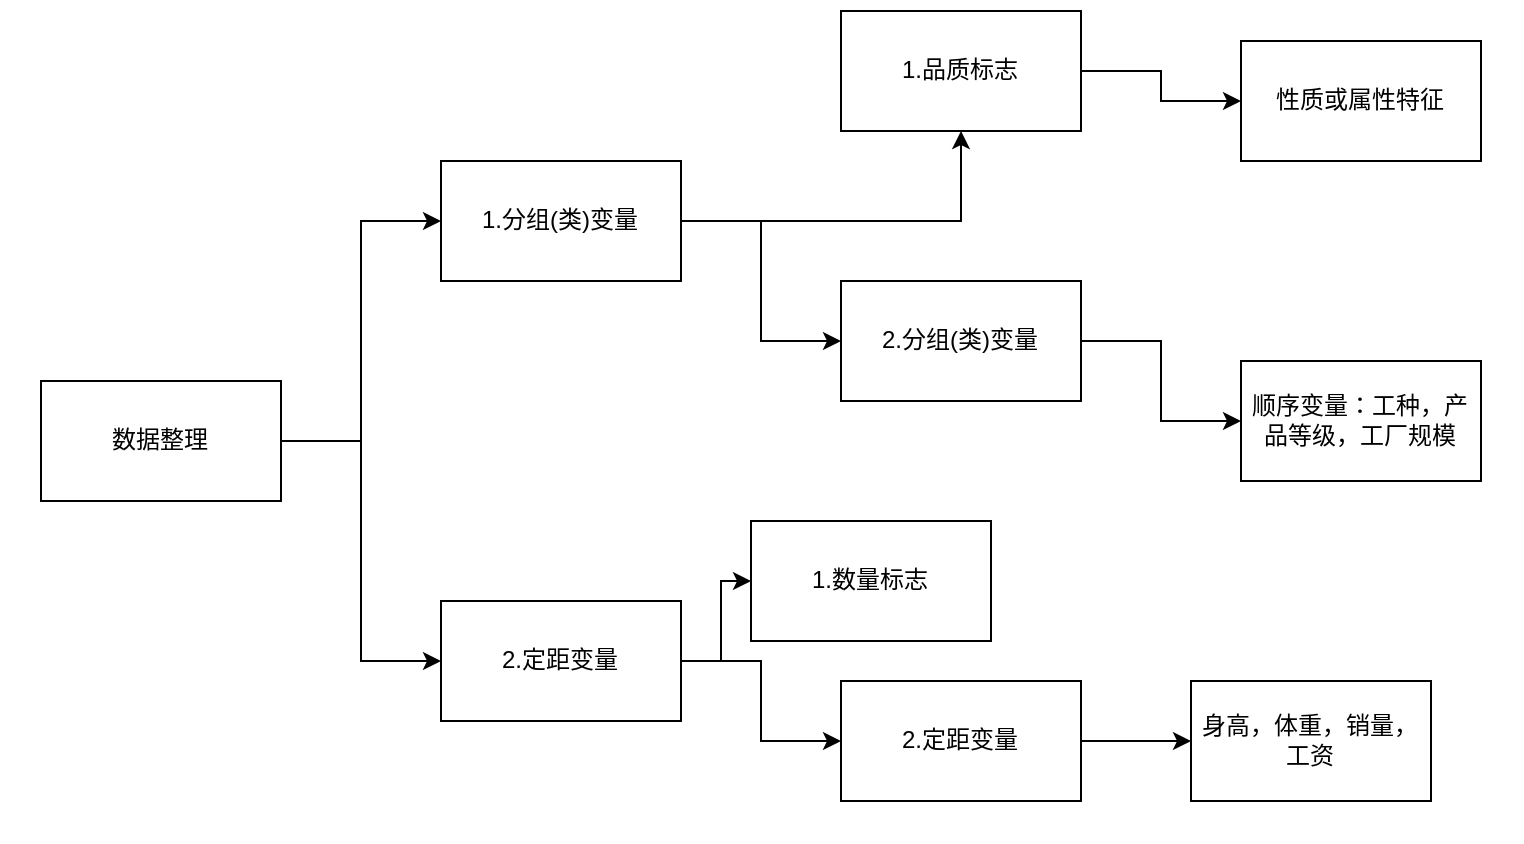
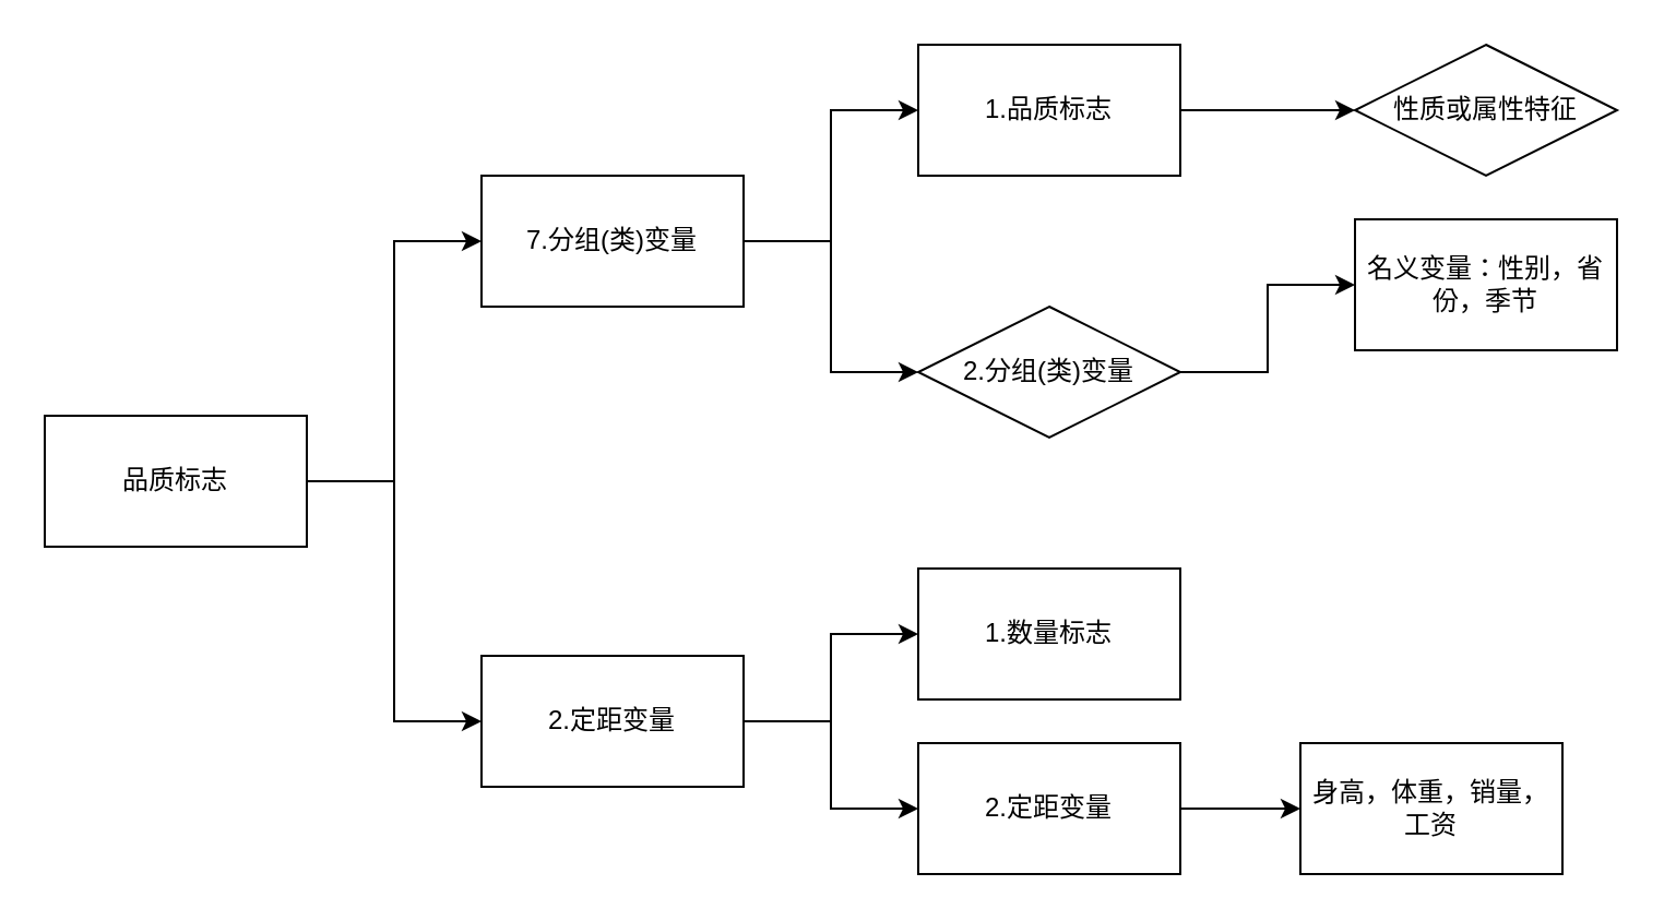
  <mxCell id="0" />
  <mxCell id="1" parent="0" />
  <mxCell id="2" value="" style="edgeStyle=orthogonalEdgeStyle;rounded=0;orthogonalLoop=1;jettySize=auto;html=1;entryX=0;entryY=0.5;entryDx=0;entryDy=0;" edge="1" parent="1" source="4" target="7"><mxGeometry relative="1" as="geometry" /></mxCell>
  <mxCell id="3" style="edgeStyle=orthogonalEdgeStyle;rounded=0;orthogonalLoop=1;jettySize=auto;html=1;entryX=0;entryY=0.5;entryDx=0;entryDy=0;" edge="1" parent="1" source="4" target="10"><mxGeometry relative="1" as="geometry" /></mxCell>
- <mxCell id="4" value="数据整理" style="rounded=0;whiteSpace=wrap;html=1;" vertex="1" parent="1"><mxGeometry x="20" y="190" width="120" height="60" as="geometry" /></mxCell>
+ <mxCell id="4" value="品质标志" style="rounded=0;whiteSpace=wrap;html=1;" vertex="1" parent="1"><mxGeometry x="20" y="190" width="120" height="60" as="geometry" /></mxCell>
  <mxCell id="5" value="" style="edgeStyle=orthogonalEdgeStyle;rounded=0;orthogonalLoop=1;jettySize=auto;html=1;" edge="1" parent="1" source="7" target="12"><mxGeometry relative="1" as="geometry" /></mxCell>
  <mxCell id="6" style="edgeStyle=orthogonalEdgeStyle;rounded=0;orthogonalLoop=1;jettySize=auto;html=1;entryX=0;entryY=0.5;entryDx=0;entryDy=0;" edge="1" parent="1" source="7" target="15"><mxGeometry relative="1" as="geometry" /></mxCell>
- <mxCell id="7" value="1.分组(类)变量" style="rounded=0;whiteSpace=wrap;html=1;" vertex="1" parent="1"><mxGeometry x="220" y="80" width="120" height="60" as="geometry" /></mxCell>
+ <mxCell id="7" value="7.分组(类)变量" style="rounded=0;whiteSpace=wrap;html=1;" vertex="1" parent="1"><mxGeometry x="220" y="80" width="120" height="60" as="geometry" /></mxCell>
  <mxCell id="8" style="edgeStyle=orthogonalEdgeStyle;rounded=0;orthogonalLoop=1;jettySize=auto;html=1;" edge="1" parent="1" source="10" target="16"><mxGeometry relative="1" as="geometry" /></mxCell>
  <mxCell id="9" style="edgeStyle=orthogonalEdgeStyle;rounded=0;orthogonalLoop=1;jettySize=auto;html=1;" edge="1" parent="1" source="10" target="18"><mxGeometry relative="1" as="geometry" /></mxCell>
  <mxCell id="10" value="2.定距变量" style="rounded=0;whiteSpace=wrap;html=1;" vertex="1" parent="1"><mxGeometry x="220" y="300" width="120" height="60" as="geometry" /></mxCell>
  <mxCell id="11" style="edgeStyle=orthogonalEdgeStyle;rounded=0;orthogonalLoop=1;jettySize=auto;html=1;entryX=0;entryY=0.5;entryDx=0;entryDy=0;" edge="1" parent="1" source="12" target="19"><mxGeometry relative="1" as="geometry" /></mxCell>
- <mxCell id="12" value="1.品质标志" style="rounded=0;whiteSpace=wrap;html=1;" vertex="1" parent="1"><mxGeometry x="420" y="5" width="120" height="60" as="geometry" /></mxCell>
- <mxCell id="14" style="edgeStyle=orthogonalEdgeStyle;rounded=0;orthogonalLoop=1;jettySize=auto;html=1;entryX=0;entryY=0.5;entryDx=0;entryDy=0;" edge="1" parent="1" source="15" target="21"><mxGeometry relative="1" as="geometry" /></mxCell>
- <mxCell id="15" value="2.分组(类)变量" style="rounded=0;whiteSpace=wrap;html=1;" vertex="1" parent="1"><mxGeometry x="420" y="140" width="120" height="60" as="geometry" /></mxCell>
- <mxCell id="16" value="1.数量标志" style="rounded=0;whiteSpace=wrap;html=1;" vertex="1" parent="1"><mxGeometry x="375" y="260" width="120" height="60" as="geometry" /></mxCell>
+ <mxCell id="12" value="1.品质标志" style="rounded=0;whiteSpace=wrap;html=1;" vertex="1" parent="1"><mxGeometry x="420" y="20" width="120" height="60" as="geometry" /></mxCell>
+ <mxCell id="13" style="edgeStyle=orthogonalEdgeStyle;rounded=0;orthogonalLoop=1;jettySize=auto;html=1;entryX=0;entryY=0.5;entryDx=0;entryDy=0;" edge="1" parent="1" source="15" target="20"><mxGeometry relative="1" as="geometry" /></mxCell>
+ <mxCell id="15" value="2.分组(类)变量" style="rhombus;whiteSpace=wrap;html=1;" vertex="1" parent="1"><mxGeometry x="420" y="140" width="120" height="60" as="geometry" /></mxCell>
+ <mxCell id="16" value="1.数量标志" style="rounded=0;whiteSpace=wrap;html=1;" vertex="1" parent="1"><mxGeometry x="420" y="260" width="120" height="60" as="geometry" /></mxCell>
  <mxCell id="17" style="edgeStyle=orthogonalEdgeStyle;rounded=0;orthogonalLoop=1;jettySize=auto;html=1;" edge="1" parent="1" source="18" target="22"><mxGeometry relative="1" as="geometry" /></mxCell>
  <mxCell id="18" value="2.定距变量" style="rounded=0;whiteSpace=wrap;html=1;" vertex="1" parent="1"><mxGeometry x="420" y="340" width="120" height="60" as="geometry" /></mxCell>
- <mxCell id="19" value="性质或属性特征" style="rounded=0;whiteSpace=wrap;html=1;" vertex="1" parent="1"><mxGeometry x="620" y="20" width="120" height="60" as="geometry" /></mxCell>
- <mxCell id="21" value="顺序变量：工种，产品等级，工厂规模" style="rounded=0;whiteSpace=wrap;html=1;" vertex="1" parent="1"><mxGeometry x="620" y="180" width="120" height="60" as="geometry" /></mxCell>
+ <mxCell id="19" value="性质或属性特征" style="rhombus;whiteSpace=wrap;html=1;" vertex="1" parent="1"><mxGeometry x="620" y="20" width="120" height="60" as="geometry" /></mxCell>
+ <mxCell id="20" value="名义变量：性别，省份，季节" style="rounded=0;whiteSpace=wrap;html=1;" vertex="1" parent="1"><mxGeometry x="620" y="100" width="120" height="60" as="geometry" /></mxCell>
  <mxCell id="22" value="身高，体重，销量，工资" style="rounded=0;whiteSpace=wrap;html=1;" vertex="1" parent="1"><mxGeometry x="595" y="340" width="120" height="60" as="geometry" /></mxCell>
